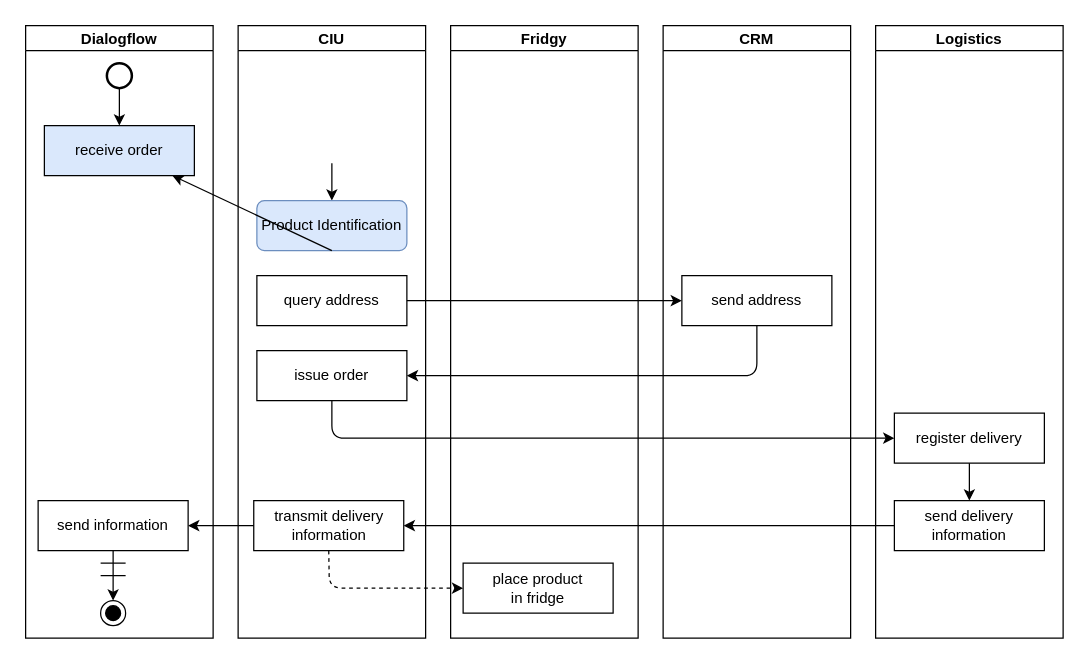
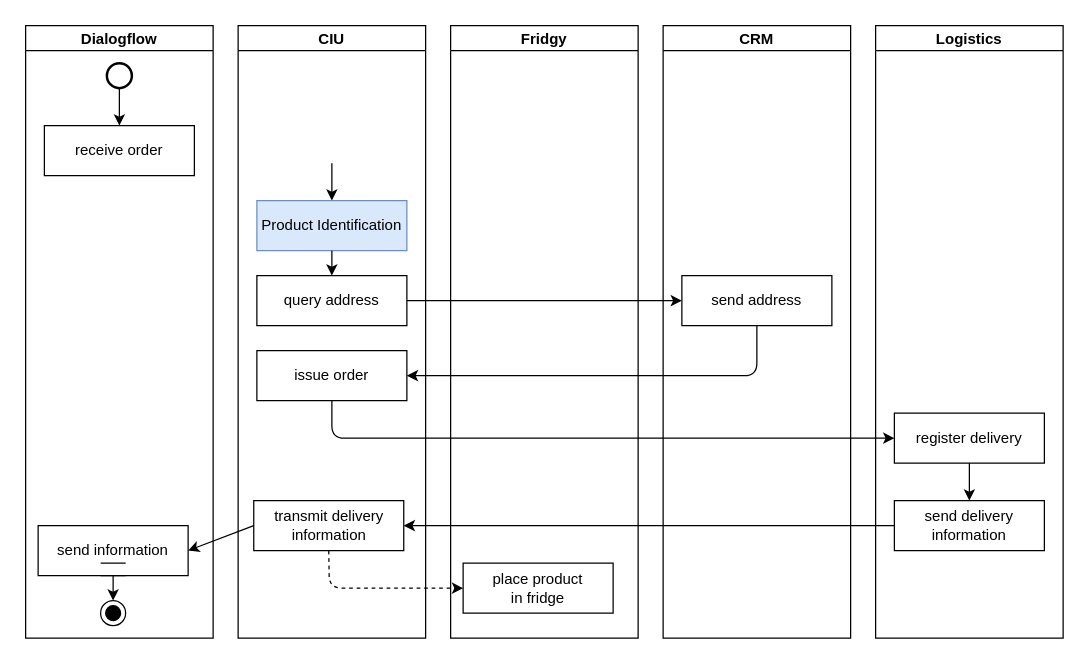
  <mxCell id="0" />
  <mxCell id="1" parent="0" />
  <mxCell id="2" value="Dialogflow" style="swimlane;startSize=20;" vertex="1" parent="1"><mxGeometry x="20" y="20" width="150" height="490" as="geometry" /></mxCell>
- <mxCell id="3" value="receive order" style="rounded=0;whiteSpace=wrap;html=1;fillColor=#dae8fc;" vertex="1" parent="2"><mxGeometry x="15" y="80" width="120" height="40" as="geometry" /></mxCell>
- <mxCell id="4" value="send information" style="rounded=0;whiteSpace=wrap;html=1;" vertex="1" parent="2"><mxGeometry x="10" y="380" width="120" height="40" as="geometry" /></mxCell>
+ <mxCell id="3" value="receive order" style="rounded=0;whiteSpace=wrap;html=1;" vertex="1" parent="2"><mxGeometry x="15" y="80" width="120" height="40" as="geometry" /></mxCell>
+ <mxCell id="4" value="send information" style="rounded=0;whiteSpace=wrap;html=1;" vertex="1" parent="2"><mxGeometry x="10" y="400" width="120" height="40" as="geometry" /></mxCell>
  <mxCell id="5" value="" style="strokeWidth=2;html=1;shape=mxgraph.flowchart.start_2;whiteSpace=wrap;" vertex="1" parent="2"><mxGeometry x="65" y="30" width="20" height="20" as="geometry" /></mxCell>
  <mxCell id="6" value="" style="ellipse;html=1;shape=endState;fillColor=#000000;strokeColor=#000000;" vertex="1" parent="2"><mxGeometry x="60" y="460.0" width="20" height="20" as="geometry" /></mxCell>
  <mxCell id="7" value="" style="endArrow=classic;html=1;exitX=0.5;exitY=1;exitDx=0;exitDy=0;exitPerimeter=0;entryX=0.5;entryY=0;entryDx=0;entryDy=0;" edge="1" parent="2" source="5" target="3"><mxGeometry width="50" height="50" relative="1" as="geometry"><mxPoint x="280" y="190" as="sourcePoint" /><mxPoint x="330" y="140" as="targetPoint" /></mxGeometry></mxCell>
  <mxCell id="8" value="" style="endArrow=classic;html=1;entryX=0.5;entryY=0;entryDx=0;entryDy=0;exitX=0.5;exitY=1;exitDx=0;exitDy=0;" edge="1" parent="2" source="4" target="6"><mxGeometry width="50" height="50" relative="1" as="geometry"><mxPoint x="190" y="245" as="sourcePoint" /><mxPoint x="140" y="245" as="targetPoint" /></mxGeometry></mxCell>
  <mxCell id="9" value="" style="endArrow=none;html=1;" edge="1" parent="2"><mxGeometry width="50" height="50" relative="1" as="geometry"><mxPoint x="60" y="430" as="sourcePoint" /><mxPoint x="80" y="430" as="targetPoint" /><Array as="points"><mxPoint x="70" y="430" /></Array></mxGeometry></mxCell>
  <mxCell id="10" value="CIU" style="swimlane;startSize=20;" vertex="1" parent="1"><mxGeometry x="190" y="20" width="150" height="490" as="geometry" /></mxCell>
  <mxCell id="11" value="" style="endArrow=classic;html=1;entryX=0.5;entryY=0;entryDx=0;entryDy=0;exitX=0.5;exitY=1;exitDx=0;exitDy=0;" edge="1" parent="10" target="15"><mxGeometry width="50" height="50" relative="1" as="geometry"><mxPoint x="75" y="110" as="sourcePoint" /><mxPoint x="75" y="130" as="targetPoint" /></mxGeometry></mxCell>
  <mxCell id="12" value="query address" style="rounded=0;whiteSpace=wrap;html=1;" vertex="1" parent="10"><mxGeometry x="15" y="200" width="120" height="40" as="geometry" /></mxCell>
  <mxCell id="13" value="&lt;div&gt;issue order&lt;/div&gt;" style="rounded=0;whiteSpace=wrap;html=1;" vertex="1" parent="10"><mxGeometry x="15" y="260" width="120" height="40" as="geometry" /></mxCell>
  <mxCell id="14" value="transmit delivery information" style="rounded=0;whiteSpace=wrap;html=1;" vertex="1" parent="10"><mxGeometry x="12.5" y="380" width="120" height="40" as="geometry" /></mxCell>
- <mxCell id="15" value="Product Identification" style="rounded=1;whiteSpace=wrap;html=1;fillColor=#dae8fc;strokeColor=#6c8ebf;" vertex="1" parent="10"><mxGeometry x="15" y="140" width="120" height="40" as="geometry" /></mxCell>
- <mxCell id="16" value="" style="endArrow=classic;html=1;exitX=0.5;exitY=1;exitDx=0;exitDy=0;" edge="1" parent="10" source="15" target="3"><mxGeometry width="50" height="50" relative="1" as="geometry"><mxPoint x="-35" y="290.06" as="sourcePoint" /><mxPoint x="12.5" y="290.06" as="targetPoint" /></mxGeometry></mxCell>
+ <mxCell id="15" value="Product Identification" style="whiteSpace=wrap;html=1;fillColor=#dae8fc;strokeColor=#6c8ebf;rounded=0;" vertex="1" parent="10"><mxGeometry x="15" y="140" width="120" height="40" as="geometry" /></mxCell>
+ <mxCell id="16" value="" style="endArrow=classic;html=1;exitX=0.5;exitY=1;exitDx=0;exitDy=0;entryX=0.5;entryY=0;entryDx=0;entryDy=0;" edge="1" parent="10" source="15" target="12"><mxGeometry width="50" height="50" relative="1" as="geometry"><mxPoint x="-35" y="290.06" as="sourcePoint" /><mxPoint x="12.5" y="290.06" as="targetPoint" /></mxGeometry></mxCell>
  <mxCell id="17" value="Fridgy" style="swimlane;startSize=20;" vertex="1" parent="1"><mxGeometry x="360" y="20" width="150" height="490" as="geometry" /></mxCell>
  <mxCell id="18" value="place product &lt;br&gt;in fridge" style="rounded=0;whiteSpace=wrap;html=1;" vertex="1" parent="17"><mxGeometry x="10" y="430" width="120" height="40" as="geometry" /></mxCell>
  <mxCell id="19" value="CRM" style="swimlane;startSize=20;" vertex="1" parent="1"><mxGeometry x="530" y="20" width="150" height="490" as="geometry" /></mxCell>
  <mxCell id="20" value="send address" style="rounded=0;whiteSpace=wrap;html=1;" vertex="1" parent="19"><mxGeometry x="15" y="200" width="120" height="40" as="geometry" /></mxCell>
  <mxCell id="21" value="Logistics" style="swimlane;startSize=20;" vertex="1" parent="1"><mxGeometry x="700" y="20" width="150" height="490" as="geometry" /></mxCell>
  <mxCell id="22" value="register delivery" style="rounded=0;whiteSpace=wrap;html=1;" vertex="1" parent="21"><mxGeometry x="15" y="310" width="120" height="40" as="geometry" /></mxCell>
  <mxCell id="23" value="send delivery information" style="rounded=0;whiteSpace=wrap;html=1;" vertex="1" parent="21"><mxGeometry x="15" y="380" width="120" height="40" as="geometry" /></mxCell>
  <mxCell id="24" value="" style="edgeStyle=orthogonalEdgeStyle;rounded=0;orthogonalLoop=1;jettySize=auto;html=1;exitX=0.5;exitY=1;exitDx=0;exitDy=0;" edge="1" parent="21" source="22" target="22"><mxGeometry relative="1" as="geometry"><mxPoint x="75" y="420" as="sourcePoint" /><mxPoint x="25" y="410" as="targetPoint" /></mxGeometry></mxCell>
  <mxCell id="25" value="" style="endArrow=classic;html=1;exitX=0.5;exitY=1;exitDx=0;exitDy=0;entryX=0.5;entryY=0;entryDx=0;entryDy=0;" edge="1" parent="21" source="22" target="23"><mxGeometry width="50" height="50" relative="1" as="geometry"><mxPoint x="-372.5" y="230.0" as="sourcePoint" /><mxPoint x="-145" y="230.0" as="targetPoint" /></mxGeometry></mxCell>
  <mxCell id="26" value="" style="endArrow=classic;html=1;exitX=0.5;exitY=1;exitDx=0;exitDy=0;entryX=1;entryY=0.5;entryDx=0;entryDy=0;" edge="1" parent="1" source="20" target="13"><mxGeometry width="50" height="50" relative="1" as="geometry"><mxPoint x="600" y="190.06" as="sourcePoint" /><mxPoint x="445" y="420.06" as="targetPoint" /><Array as="points"><mxPoint x="605" y="300" /></Array></mxGeometry></mxCell>
  <mxCell id="27" value="" style="endArrow=classic;html=1;exitX=1;exitY=0.5;exitDx=0;exitDy=0;" edge="1" parent="1" source="12" target="20"><mxGeometry width="50" height="50" relative="1" as="geometry"><mxPoint x="170" y="370.06" as="sourcePoint" /><mxPoint x="220" y="370.06" as="targetPoint" /></mxGeometry></mxCell>
  <mxCell id="28" value="" style="endArrow=classic;html=1;exitX=0;exitY=0.5;exitDx=0;exitDy=0;entryX=1;entryY=0.5;entryDx=0;entryDy=0;" edge="1" parent="1" source="23" target="14"><mxGeometry width="50" height="50" relative="1" as="geometry"><mxPoint x="335" y="300" as="sourcePoint" /><mxPoint x="685" y="300" as="targetPoint" /></mxGeometry></mxCell>
  <mxCell id="29" value="" style="endArrow=classic;html=1;entryX=1;entryY=0.5;entryDx=0;entryDy=0;exitX=0;exitY=0.5;exitDx=0;exitDy=0;" edge="1" parent="1" source="14" target="4"><mxGeometry width="50" height="50" relative="1" as="geometry"><mxPoint x="210" y="225" as="sourcePoint" /><mxPoint x="160" y="225" as="targetPoint" /></mxGeometry></mxCell>
  <mxCell id="30" value="" style="endArrow=classic;html=1;entryX=0;entryY=0.5;entryDx=0;entryDy=0;exitX=0.5;exitY=1;exitDx=0;exitDy=0;" edge="1" parent="1" source="13" target="22"><mxGeometry width="50" height="50" relative="1" as="geometry"><mxPoint x="280" y="130.06" as="sourcePoint" /><mxPoint x="270" y="450.06" as="targetPoint" /><Array as="points"><mxPoint x="265" y="350" /></Array></mxGeometry></mxCell>
  <mxCell id="31" value="" style="endArrow=classic;html=1;exitX=0.5;exitY=1;exitDx=0;exitDy=0;entryX=0;entryY=0.5;entryDx=0;entryDy=0;dashed=1" edge="1" parent="1" source="14" target="18"><mxGeometry width="50" height="50" relative="1" as="geometry"><mxPoint x="317.5" y="160" as="sourcePoint" /><mxPoint x="217.5" y="180" as="targetPoint" /><Array as="points"><mxPoint x="263" y="470" /></Array></mxGeometry></mxCell>
  <mxCell id="32" value="" style="endArrow=none;html=1;" edge="1" parent="1"><mxGeometry width="50" height="50" relative="1" as="geometry"><mxPoint x="80" y="460" as="sourcePoint" /><mxPoint x="100" y="460" as="targetPoint" /></mxGeometry></mxCell>
